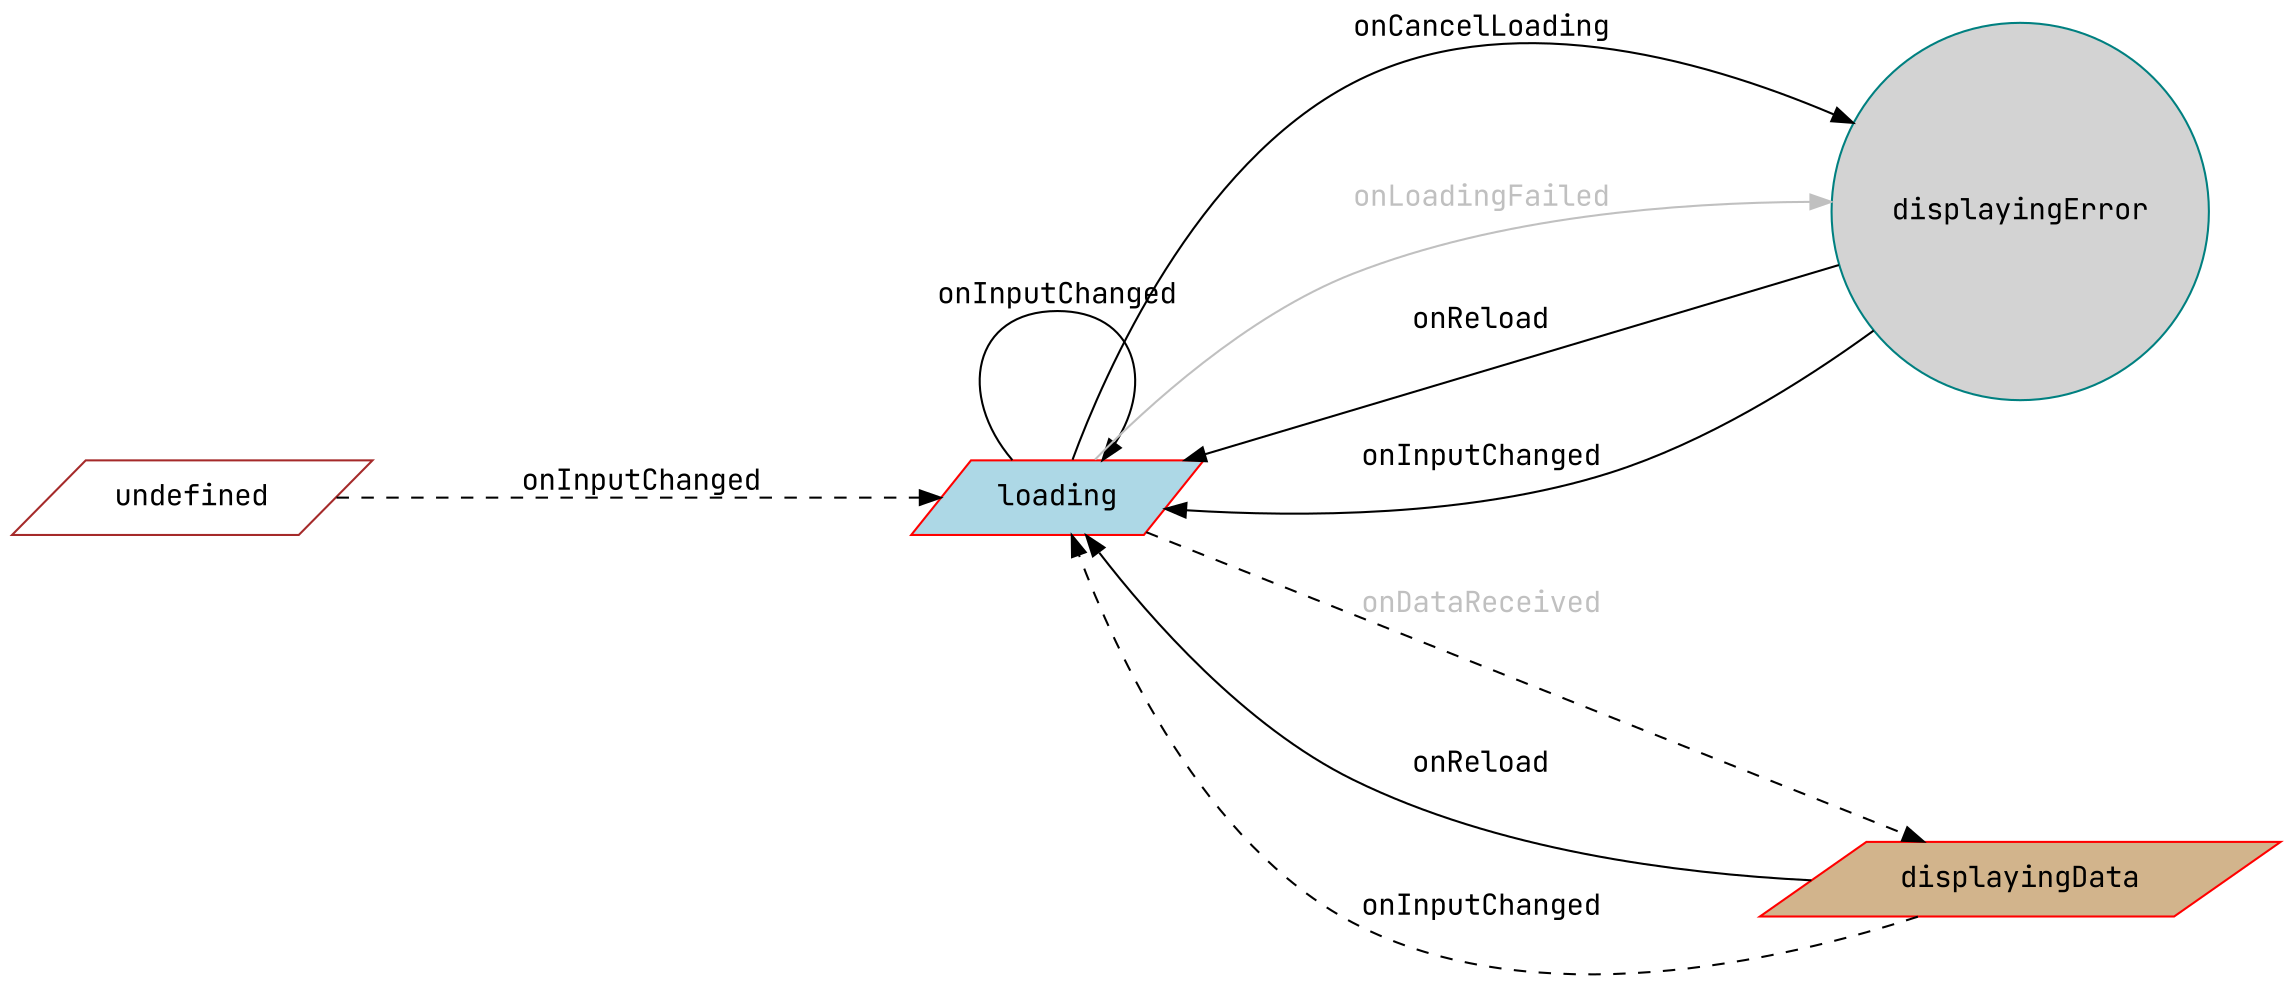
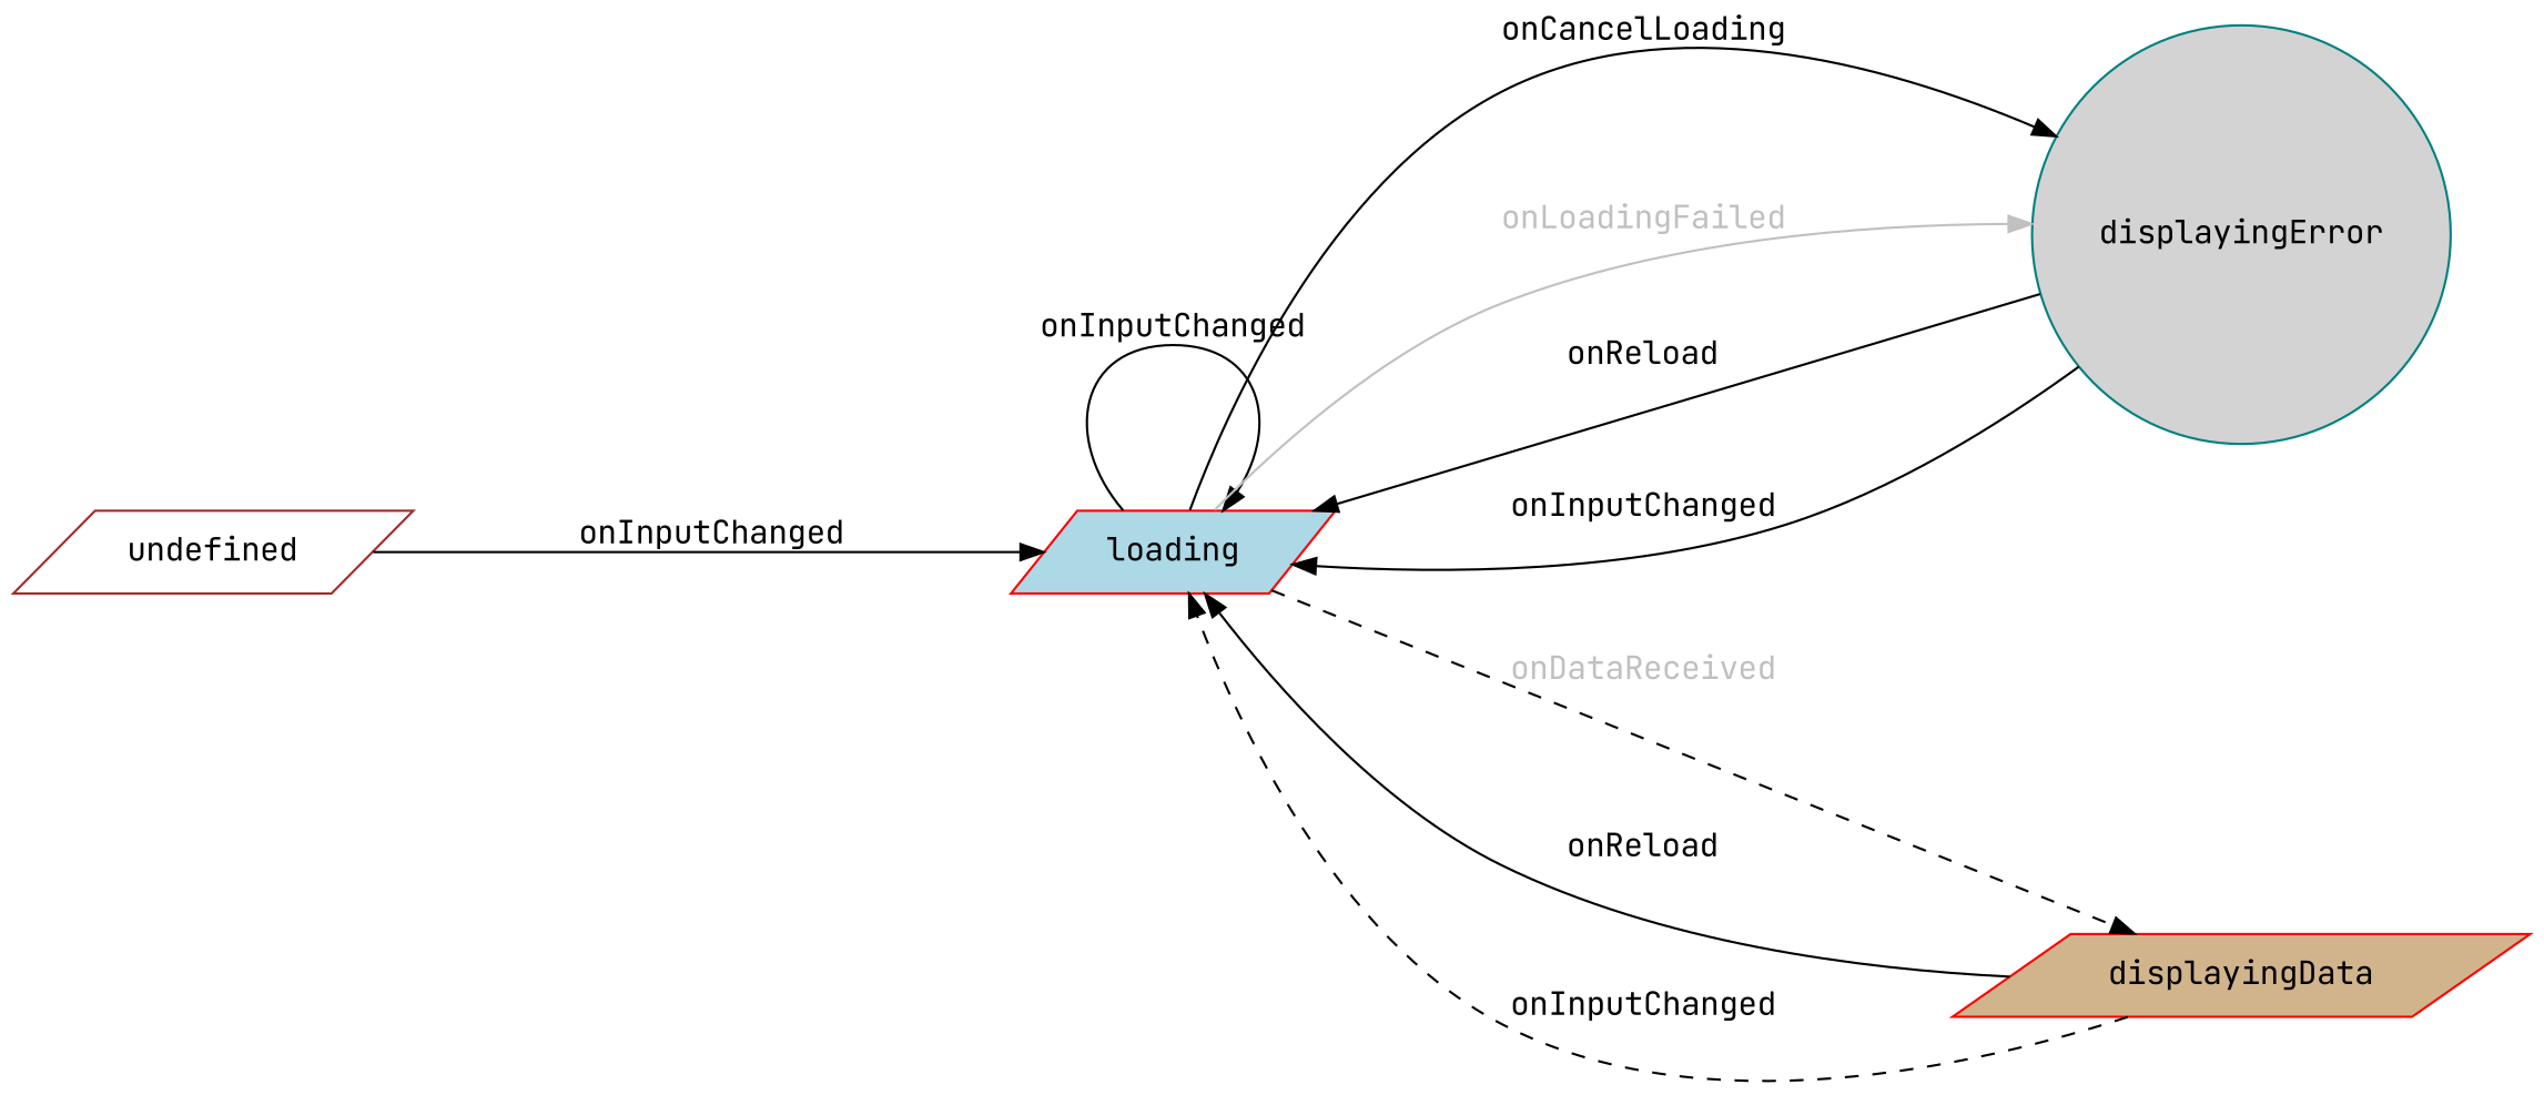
  digraph {
    fontname="JetBrains Mono"
    nodesep=1
    rankdir=LR
    ranksep=2
    node [color=red fontname="JetBrains Mono" shape=parallelogram style=filled]
    edge [color=black fontcolor=black fontname="JetBrains Mono" style=solid]
    loading [fillcolor=lightblue]
    displayingError [color=teal fillcolor=lightgrey shape=circle]
    displayingData [fillcolor=tan]
    undefined [color=brown fillcolor=white]
    loading -> loading [label=onInputChanged]
    loading -> displayingError [label=onCancelLoading]
    loading -> displayingError [color=gray fontcolor=gray label=onLoadingFailed]
    loading -> displayingData [fontcolor=gray label=onDataReceived style=dashed]
    displayingError -> loading [label=onReload]
    displayingError -> loading [label=onInputChanged]
    displayingData -> loading [label=onReload]
    displayingData -> loading [label=onInputChanged style=dashed]
-   undefined -> loading [label=onInputChanged style=dashed]
+   undefined -> loading [label=onInputChanged]
  }
